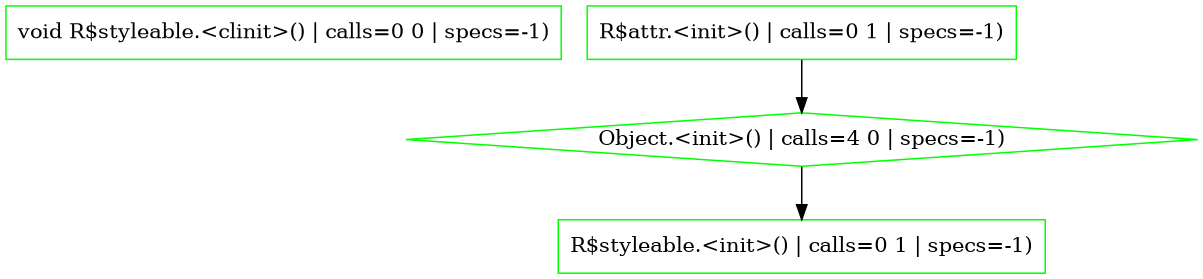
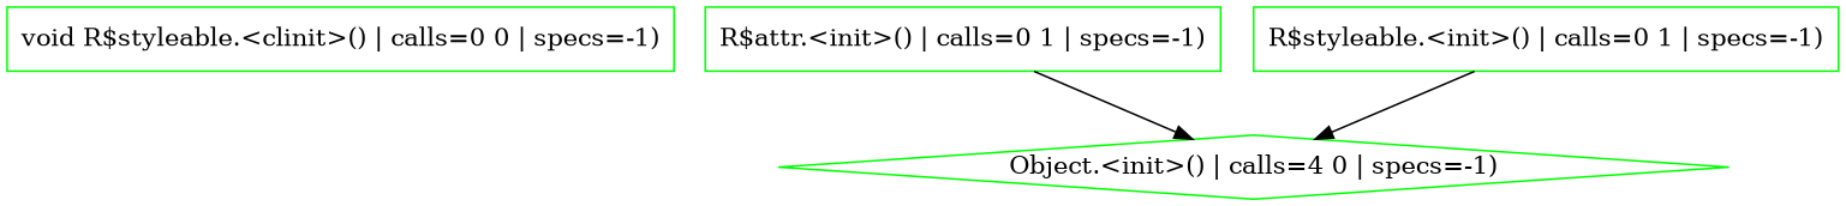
  digraph {
    node [color=green shape=box]
    n1 [label="void R$styleable.<clinit>() | calls=0 0 | specs=-1)"]
    n2 [label="Object.<init>() | calls=4 0 | specs=-1)" shape=diamond]
    n3 [label="R$attr.<init>() | calls=0 1 | specs=-1)"]
    n4 [label="R$styleable.<init>() | calls=0 1 | specs=-1)"]
    n3 -> n2
-   n2 -> n4
+   n4 -> n2
  }
